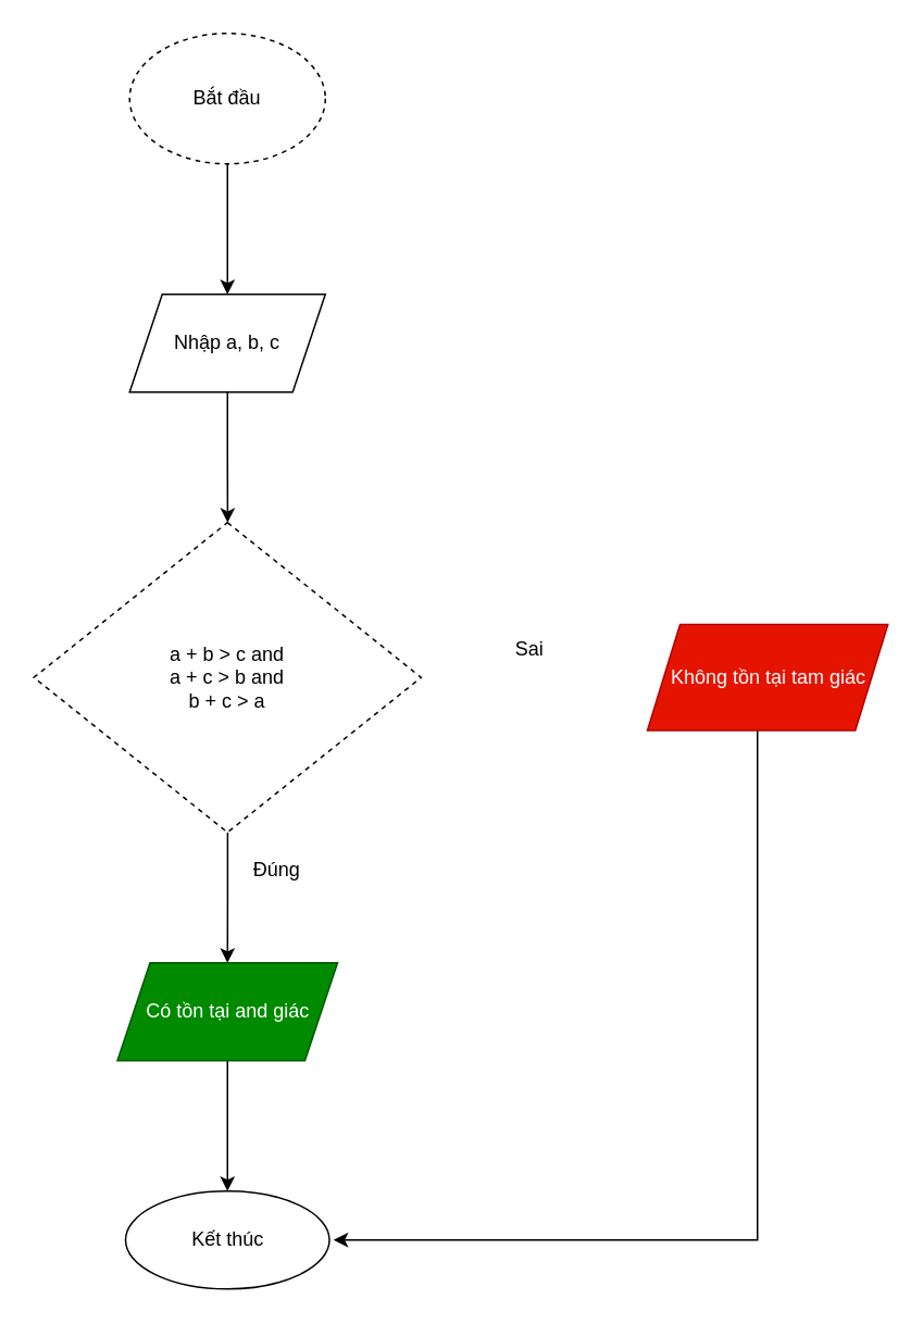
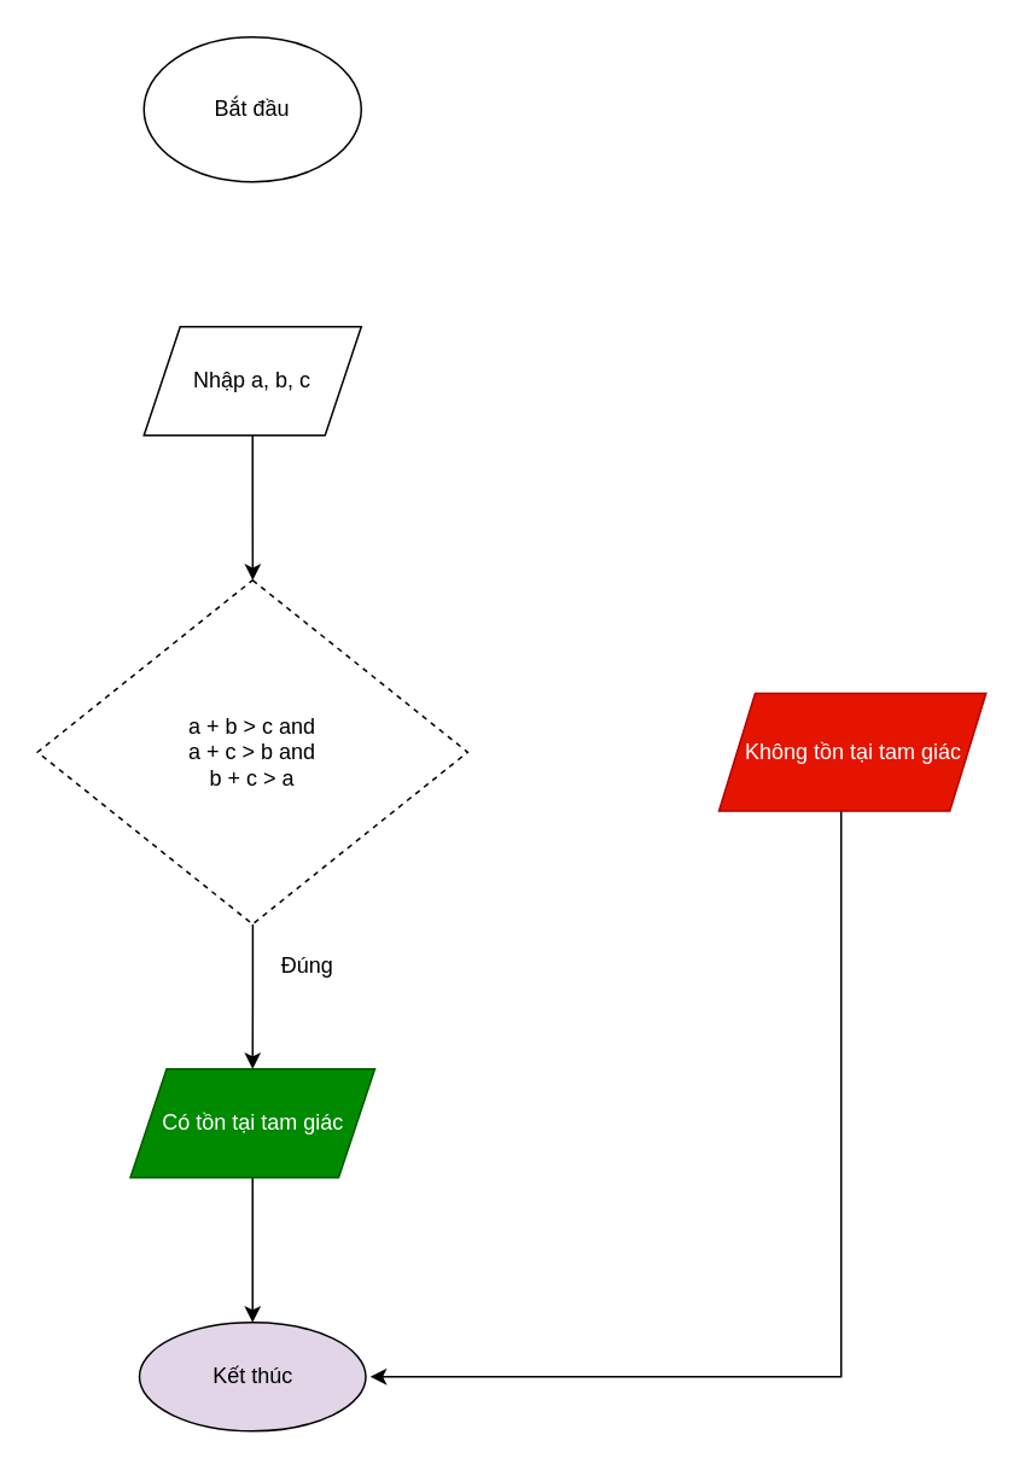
  <mxCell id="0" />
  <mxCell id="1" parent="0" />
- <mxCell id="2" value="" style="edgeStyle=orthogonalEdgeStyle;rounded=0;orthogonalLoop=1;jettySize=auto;html=1;" edge="1" parent="1" source="3" target="5"><mxGeometry relative="1" as="geometry" /></mxCell>
- <mxCell id="3" value="Bắt đầu" style="ellipse;whiteSpace=wrap;html=1;dashed=1;" vertex="1" parent="1"><mxGeometry x="79" y="20" width="120" height="80" as="geometry" /></mxCell>
+ <mxCell id="3" value="Bắt đầu" style="ellipse;whiteSpace=wrap;html=1;" vertex="1" parent="1"><mxGeometry x="79" y="20" width="120" height="80" as="geometry" /></mxCell>
  <mxCell id="4" value="" style="edgeStyle=orthogonalEdgeStyle;rounded=0;orthogonalLoop=1;jettySize=auto;html=1;" edge="1" parent="1" source="5" target="7"><mxGeometry relative="1" as="geometry" /></mxCell>
  <mxCell id="5" value="Nhập a, b, c" style="shape=parallelogram;perimeter=parallelogramPerimeter;whiteSpace=wrap;html=1;fixedSize=1;" vertex="1" parent="1"><mxGeometry x="79" y="180" width="120" height="60" as="geometry" /></mxCell>
  <mxCell id="6" value="" style="edgeStyle=orthogonalEdgeStyle;rounded=0;orthogonalLoop=1;jettySize=auto;html=1;" edge="1" parent="1" source="7" target="9"><mxGeometry relative="1" as="geometry" /></mxCell>
  <mxCell id="7" value="a + b &amp;gt; c and&lt;div&gt;a + c &amp;gt; b and&lt;/div&gt;&lt;div&gt;b + c &amp;gt; a&lt;/div&gt;" style="rhombus;whiteSpace=wrap;html=1;dashed=1;" vertex="1" parent="1"><mxGeometry x="20.25" y="320" width="237.5" height="190" as="geometry" /></mxCell>
  <mxCell id="8" value="" style="edgeStyle=orthogonalEdgeStyle;rounded=0;orthogonalLoop=1;jettySize=auto;html=1;" edge="1" parent="1" source="9" target="14"><mxGeometry relative="1" as="geometry" /></mxCell>
- <mxCell id="9" value="Có tồn tại and giác" style="shape=parallelogram;perimeter=parallelogramPerimeter;whiteSpace=wrap;html=1;fixedSize=1;fillColor=#008a00;fontColor=#ffffff;strokeColor=#005700;" vertex="1" parent="1"><mxGeometry x="71.5" y="590" width="135" height="60" as="geometry" /></mxCell>
+ <mxCell id="9" value="Có tồn tại tam giác" style="shape=parallelogram;perimeter=parallelogramPerimeter;whiteSpace=wrap;html=1;fixedSize=1;fillColor=#008a00;fontColor=#ffffff;strokeColor=#005700;" vertex="1" parent="1"><mxGeometry x="71.5" y="590" width="135" height="60" as="geometry" /></mxCell>
  <mxCell id="10" value="Đúng" style="text;html=1;align=center;verticalAlign=middle;resizable=0;points=[];autosize=1;strokeColor=none;fillColor=none;" vertex="1" parent="1"><mxGeometry x="144" y="518" width="50" height="30" as="geometry" /></mxCell>
  <mxCell id="11" value="" style="edgeStyle=orthogonalEdgeStyle;rounded=0;orthogonalLoop=1;jettySize=auto;html=1;" edge="1" parent="1" source="12"><mxGeometry relative="1" as="geometry"><mxPoint x="204" y="760" as="targetPoint" /><Array as="points"><mxPoint x="464" y="760" /></Array></mxGeometry></mxCell>
  <mxCell id="12" value="Không tồn tại tam giác" style="shape=parallelogram;perimeter=parallelogramPerimeter;whiteSpace=wrap;html=1;fixedSize=1;fillColor=#e51400;fontColor=#ffffff;strokeColor=#B20000;" vertex="1" parent="1"><mxGeometry x="396.5" y="382.5" width="147.5" height="65" as="geometry" /></mxCell>
- <mxCell id="13" value="Sai" style="text;html=1;align=center;verticalAlign=middle;resizable=0;points=[];autosize=1;strokeColor=none;fillColor=none;" vertex="1" parent="1"><mxGeometry x="304" y="382.5" width="40" height="30" as="geometry" /></mxCell>
- <mxCell id="14" value="Kết thúc" style="ellipse;whiteSpace=wrap;html=1;" vertex="1" parent="1"><mxGeometry x="76.5" y="730" width="125" height="60" as="geometry" /></mxCell>
+ <mxCell id="14" value="Kết thúc" style="ellipse;whiteSpace=wrap;html=1;fillColor=#e1d5e7;" vertex="1" parent="1"><mxGeometry x="76.5" y="730" width="125" height="60" as="geometry" /></mxCell>
